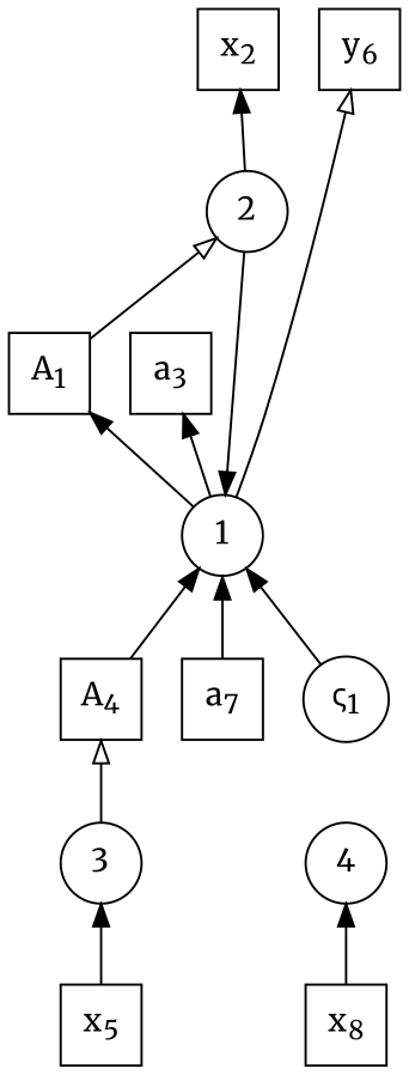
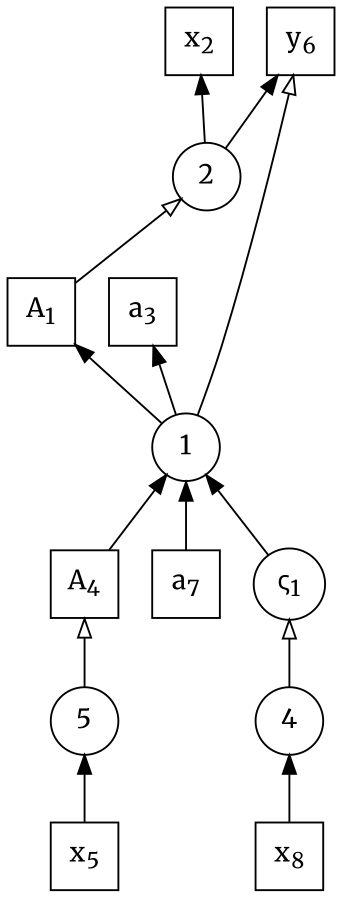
  digraph {
    fontname=Merriweather
    rankdir=BT
    node [fontname=Merriweather shape=square]
    edge [arrowhead=normal constraint=true fontname=Merriweather weight=1]
    n1 [label=4 shape=circle]
    n2 [label=<&sigmaf;<sub>1</sub>> shape=circle]
    n3 [label=1 shape=circle]
    n4 [label=<A<sub>1</sub>>]
    n5 [label=<a<sub>3</sub>>]
    n6 [label=<y<sub>6</sub>>]
    n7 [label=<x<sub>8</sub>>]
    n8 [label=2 shape=circle]
    n9 [label=<x<sub>2</sub>>]
    n10 [label=<A<sub>4</sub>>]
    n11 [label=<a<sub>7</sub>>]
-   n12 [label=3 shape=circle]
+   n12 [label=5 shape=circle]
    n13 [label=<x<sub>5</sub>>]
+   n1 -> n2 [arrowhead=empty]
    n2 -> n3
    n3 -> n4
    n3 -> n5
    n3 -> n6 [arrowhead=empty]
    n4 -> n8 [arrowhead=empty]
    n7 -> n1
-   n8 -> n3
+   n8 -> n6
    n8 -> n9
    n10 -> n3
    n11 -> n3
    n12 -> n10 [arrowhead=empty]
    n13 -> n12
  }
